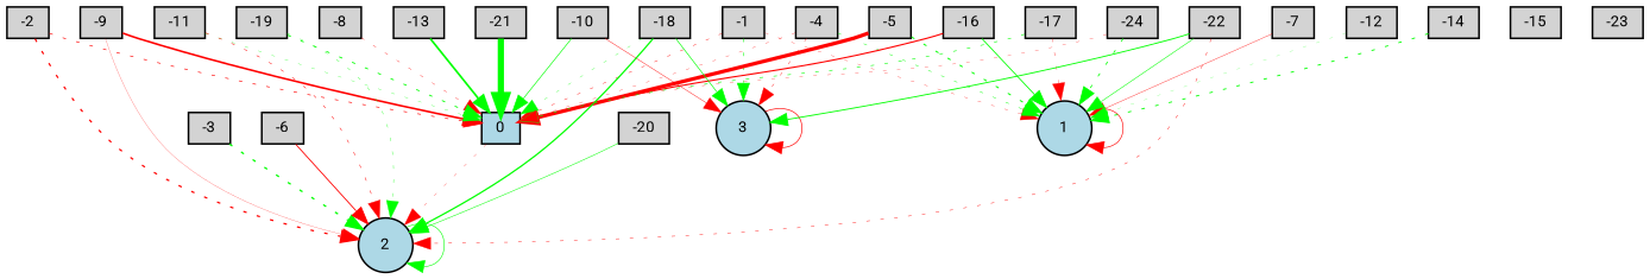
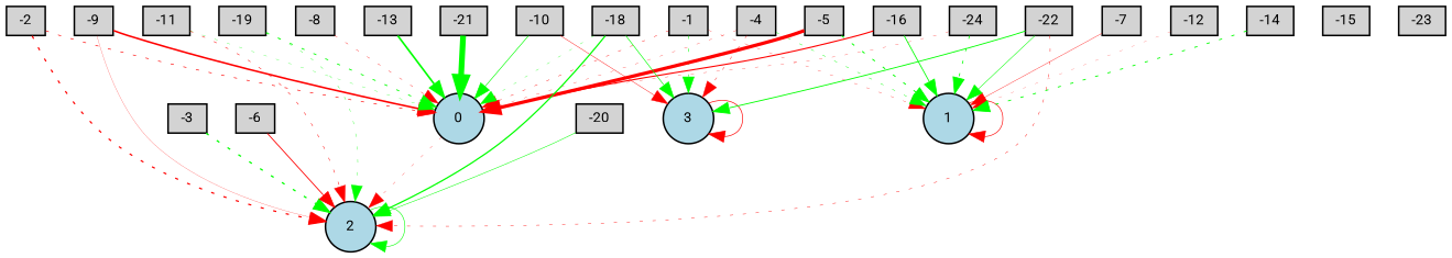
  digraph {
    fontname=Roboto
    node [fillcolor=lightgray fontname=Roboto fontsize=9 shape=box style=filled]
    edge [color=red fontname=Roboto style=dotted]
    -1 [height=0.2 width=0.2]
-   0 [fillcolor=lightblue height=0.2 width=0.2]
+   0 [fillcolor=lightblue height=0.2 shape=circle width=0.2]
    1 [fillcolor=lightblue height=0.2 shape=circle width=0.2]
    3 [fillcolor=lightblue height=0.2 shape=circle width=0.2]
    2 [fillcolor=lightblue height=0.2 shape=circle width=0.2]
    -2 [height=0.2 width=0.2]
    -3 [height=0.2 width=0.2]
    -4 [height=0.2 width=0.2]
    -5 [height=0.2 width=0.2]
    -6 [height=0.2 width=0.2]
    -7 [height=0.2 width=0.2]
    -8 [height=0.2 width=0.2]
    -9 [height=0.2 width=0.2]
    -10 [height=0.2 width=0.2]
    -11 [height=0.2 width=0.2]
    -12 [height=0.2 width=0.2]
    -13 [height=0.2 width=0.2]
    -14 [height=0.2 width=0.2]
    -15 [height=0.2 width=0.2]
    -16 [height=0.2 width=0.2]
-   -17 [height=0.2 width=0.2]
    -18 [height=0.2 width=0.2]
    -19 [height=0.2 width=0.2]
    -20 [height=0.2 width=0.2]
    -21 [height=0.2 width=0.2]
    -22 [height=0.2 width=0.2]
    -23 [height=0.2 width=0.2]
    -24 [height=0.2 width=0.2]
    -1 -> 0 [penwidth=0.2613329465691677]
    -1 -> 1 [penwidth=0.18104858323264436]
    -1 -> 3 [color=green penwidth=0.35896974236675305]
    0 -> 2 [penwidth=0.16011150689824144]
    1 -> 1 [penwidth=0.40885484464865485 style=solid]
    3 -> 3 [penwidth=0.4376056611355337 style=solid]
    2 -> 2 [color=green penwidth=0.378210025214622 style=solid]
    -2 -> 0 [penwidth=0.42385255345485007]
    -2 -> 2 [penwidth=0.8116916524568063]
    -3 -> 2 [color=green penwidth=0.8460277627975146]
    -4 -> 0 [penwidth=0.17963865416324354]
    -4 -> 1 [color=green penwidth=0.2755932295732325]
    -4 -> 3 [penwidth=0.23958014599322583]
    -5 -> 0 [penwidth=2.1373679788497917 style=solid]
    -5 -> 1 [color=green penwidth=0.6352511481152187]
    -6 -> 2 [penwidth=0.5598642806740269 style=solid]
    -7 -> 1 [penwidth=0.23408754919316163 style=solid]
    -8 -> 0 [penwidth=0.21995594693536896]
    -9 -> 0 [penwidth=1.0596370063869365 style=solid]
    -9 -> 2 [penwidth=0.13220507240892831 style=solid]
    -10 -> 0 [color=green penwidth=0.4139170269597735 style=solid]
    -10 -> 3 [penwidth=0.2690826335677037 style=solid]
    -11 -> 0 [color=green penwidth=0.17738611107986665]
    -11 -> 2 [penwidth=0.31339749117498317]
-   -12 -> 1 [color=green penwidth=0.11760397696541389]
+   -12 -> 1 [penwidth=0.11760397696541389]
    -13 -> 0 [color=green penwidth=1.1046060664389807 style=solid]
    -14 -> 1 [color=green penwidth=0.5694669368566484]
    -16 -> 0 [penwidth=0.7366632707807685 style=solid]
    -16 -> 1 [color=green penwidth=0.5443747704428988 style=solid]
-   -17 -> 0 [color=green penwidth=0.3731529709858441]
-   -17 -> 1 [penwidth=0.2127293918028514]
    -18 -> 0 [color=green penwidth=0.18622446431472228]
    -18 -> 3 [color=green penwidth=0.414977739919121 style=solid]
    -18 -> 2 [color=green penwidth=0.8192897308930017 style=solid]
    -19 -> 0 [color=green penwidth=0.5572876782316845]
    -19 -> 2 [color=green penwidth=0.220423731206484]
    -20 -> 2 [color=green penwidth=0.3260455097620447 style=solid]
    -21 -> 0 [color=green penwidth=3.5510266726345137 style=solid]
    -22 -> 1 [color=green penwidth=0.34855731027626713 style=solid]
    -22 -> 3 [color=green penwidth=0.5809096981974696 style=solid]
    -22 -> 2 [penwidth=0.2716389008517579]
    -24 -> 0 [penwidth=0.175056467002294]
    -24 -> 1 [color=green penwidth=0.5138440202848594]
  }
